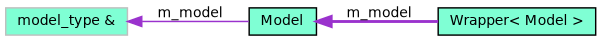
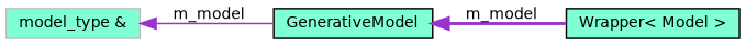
  digraph {
    rankdir=LR
    node [color=black fillcolor=aquamarine fontname=Helvetica fontsize=10 shape=record style=filled]
    edge [color=darkorchid3 dir=back fontname=Helvetica fontsize=10 labelfontname=Helvetica labelfontsize=10]
    n1 [fontcolor=black height=0.2 label="Wrapper\< Model \>" width=0.4]
-   n2 [height=0.2 label=Model width=0.4]
+   n2 [height=0.2 label=GenerativeModel width=0.4]
    n3 [color=grey75 height=0.2 label="model_type &" width=0.4]
    n2 -> n1 [label=" m_model" style=bold]
    n3 -> n2 [label=" m_model" style=solid]
  }
